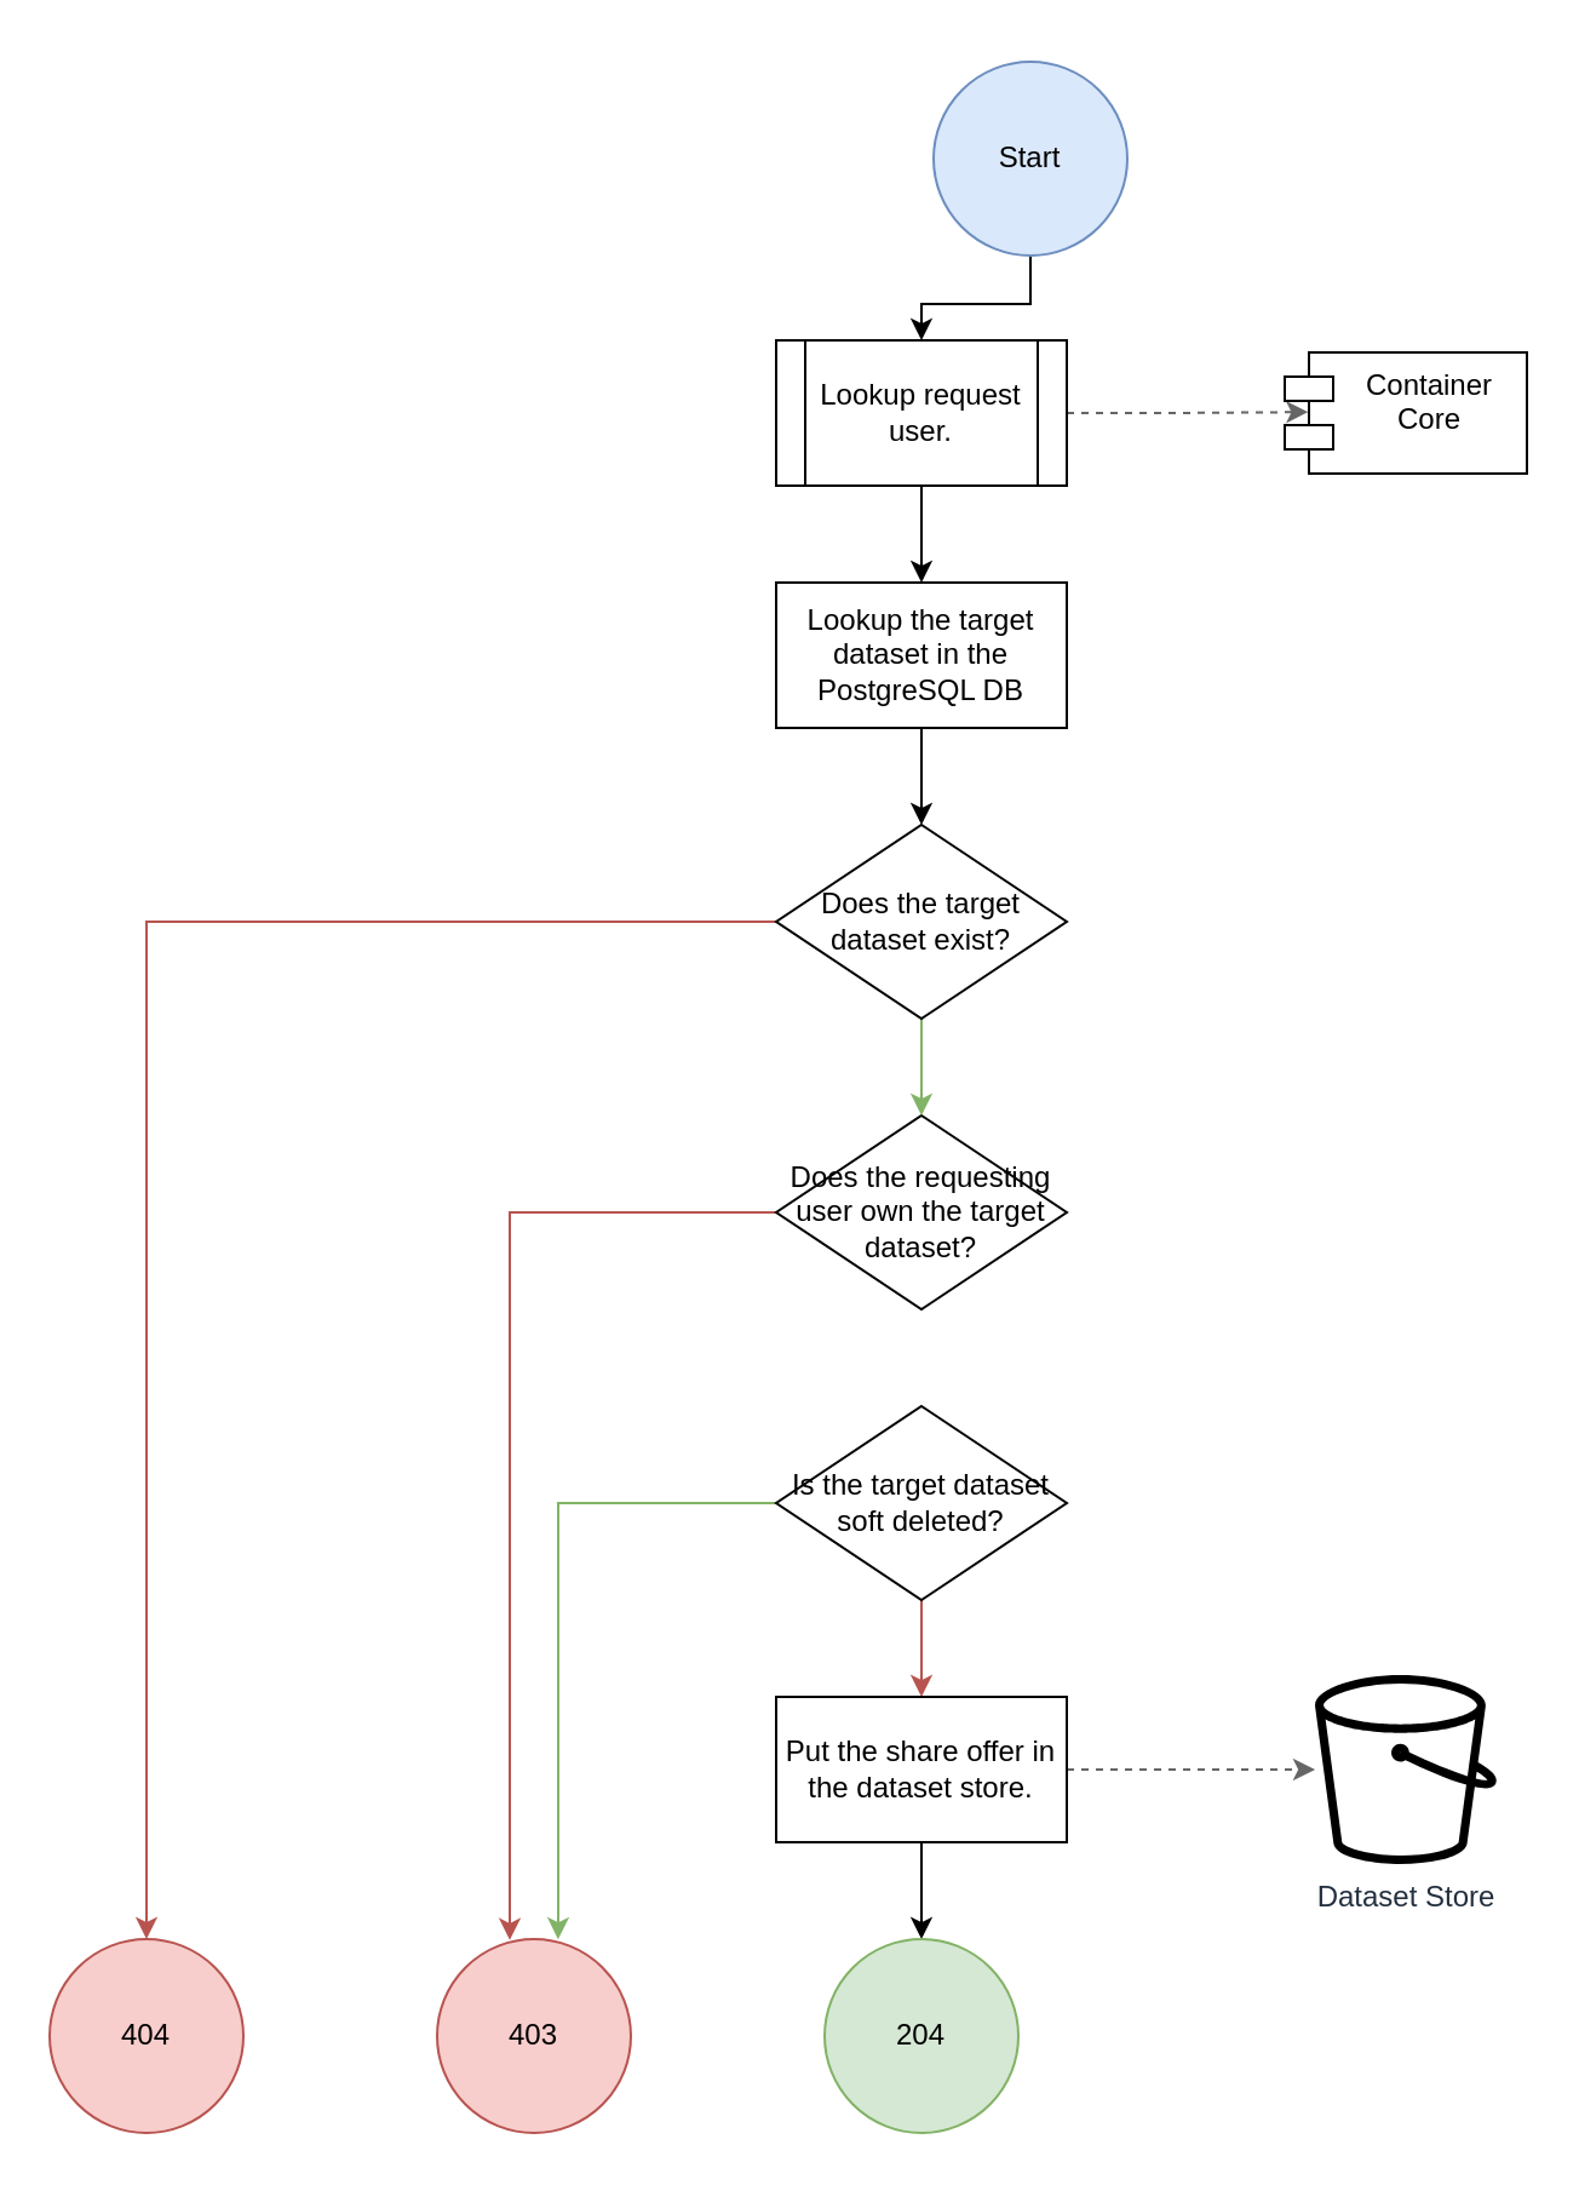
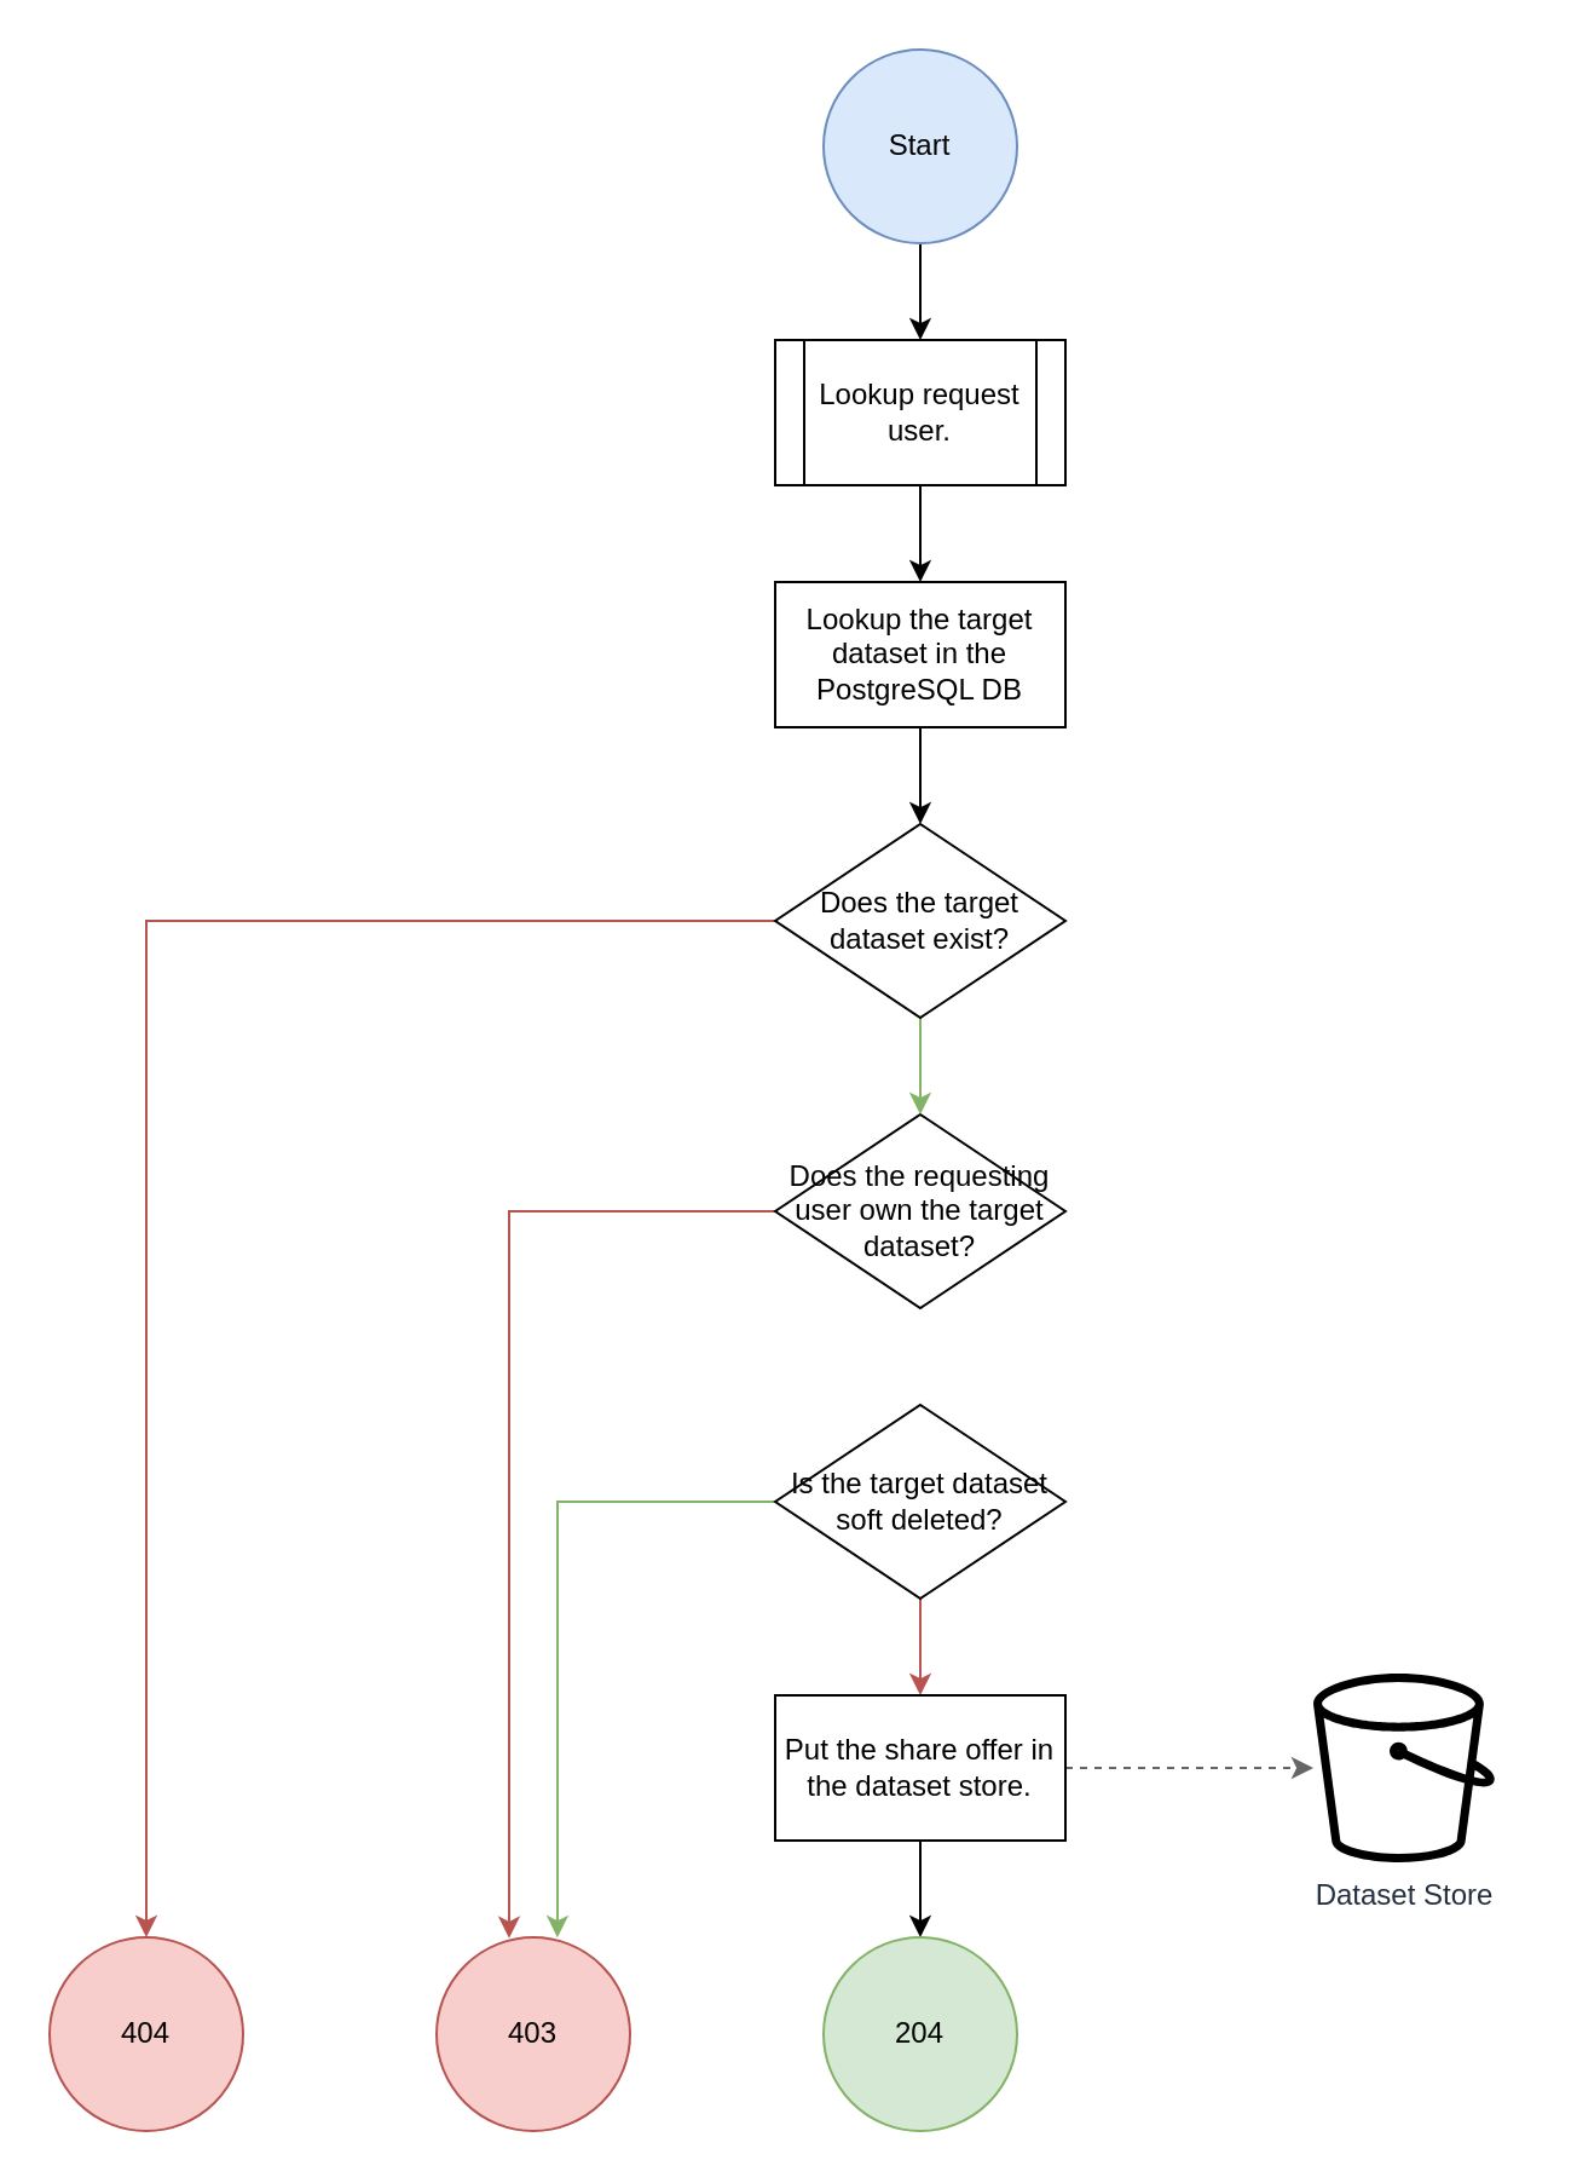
  <mxCell id="0" />
  <mxCell id="1" parent="0" />
  <mxCell id="2" style="edgeStyle=orthogonalEdgeStyle;rounded=0;orthogonalLoop=1;jettySize=auto;html=1;entryX=0.5;entryY=0;entryDx=0;entryDy=0;" edge="1" parent="1" source="3" target="6"><mxGeometry relative="1" as="geometry" /></mxCell>
- <mxCell id="3" value="Start" style="ellipse;whiteSpace=wrap;html=1;aspect=fixed;fillColor=#dae8fc;strokeColor=#6c8ebf;" vertex="1" parent="1"><mxGeometry x="385" y="25" width="80" height="80" as="geometry" /></mxCell>
- <mxCell id="4" style="edgeStyle=orthogonalEdgeStyle;rounded=0;orthogonalLoop=1;jettySize=auto;html=1;exitX=1;exitY=0.5;exitDx=0;exitDy=0;entryX=0.097;entryY=0.492;entryDx=0;entryDy=0;entryPerimeter=0;fillColor=#f5f5f5;strokeColor=#666666;dashed=1;" edge="1" parent="1" source="6" target="7"><mxGeometry relative="1" as="geometry" /></mxCell>
+ <mxCell id="3" value="Start" style="ellipse;whiteSpace=wrap;html=1;aspect=fixed;fillColor=#dae8fc;strokeColor=#6c8ebf;" vertex="1" parent="1"><mxGeometry x="340" width="80" height="80" as="geometry" y="20" /></mxCell>
  <mxCell id="5" style="edgeStyle=orthogonalEdgeStyle;rounded=0;orthogonalLoop=1;jettySize=auto;html=1;exitX=0.5;exitY=1;exitDx=0;exitDy=0;entryX=0.5;entryY=0;entryDx=0;entryDy=0;" edge="1" parent="1" source="6" target="9"><mxGeometry relative="1" as="geometry" /></mxCell>
  <mxCell id="6" value="Lookup request user." style="shape=process;whiteSpace=wrap;html=1;backgroundOutline=1;" vertex="1" parent="1"><mxGeometry x="320" y="140" width="120" height="60" as="geometry" /></mxCell>
- <mxCell id="7" value="Container&#10;Core" style="shape=module;align=left;spacingLeft=20;align=center;verticalAlign=top;" vertex="1" parent="1"><mxGeometry x="530" y="145" width="100" height="50" as="geometry" /></mxCell>
  <mxCell id="8" style="edgeStyle=orthogonalEdgeStyle;rounded=0;orthogonalLoop=1;jettySize=auto;html=1;exitX=0.5;exitY=1;exitDx=0;exitDy=0;entryX=0.5;entryY=0;entryDx=0;entryDy=0;" edge="1" parent="1" source="9" target="23"><mxGeometry relative="1" as="geometry" /></mxCell>
  <mxCell id="9" value="Lookup the target dataset in the PostgreSQL DB" style="rounded=0;whiteSpace=wrap;html=1;" vertex="1" parent="1"><mxGeometry x="320" y="240" width="120" height="60" as="geometry" /></mxCell>
  <mxCell id="10" style="edgeStyle=orthogonalEdgeStyle;rounded=0;orthogonalLoop=1;jettySize=auto;html=1;exitX=0;exitY=0.5;exitDx=0;exitDy=0;entryX=0.375;entryY=0.005;entryDx=0;entryDy=0;fillColor=#f8cecc;strokeColor=#b85450;entryPerimeter=0;" edge="1" parent="1" source="11" target="12"><mxGeometry relative="1" as="geometry" /></mxCell>
  <mxCell id="11" value="Does the requesting user own the target dataset?" style="rhombus;whiteSpace=wrap;html=1;" vertex="1" parent="1"><mxGeometry x="320" y="460" width="120" height="80" as="geometry" /></mxCell>
  <mxCell id="12" value="403" style="ellipse;whiteSpace=wrap;html=1;aspect=fixed;fillColor=#f8cecc;strokeColor=#b85450;" vertex="1" parent="1"><mxGeometry x="180" y="800" width="80" height="80" as="geometry" /></mxCell>
  <mxCell id="13" style="edgeStyle=orthogonalEdgeStyle;rounded=0;orthogonalLoop=1;jettySize=auto;html=1;exitX=0;exitY=0.5;exitDx=0;exitDy=0;fillColor=#d5e8d4;strokeColor=#82b366;entryX=0.624;entryY=0.001;entryDx=0;entryDy=0;entryPerimeter=0;" edge="1" parent="1" source="15" target="12"><mxGeometry relative="1" as="geometry"><mxPoint x="229" y="800" as="targetPoint" /><Array as="points"><mxPoint x="230" y="620" /><mxPoint x="230" y="790" /></Array></mxGeometry></mxCell>
  <mxCell id="14" style="edgeStyle=orthogonalEdgeStyle;rounded=0;orthogonalLoop=1;jettySize=auto;html=1;exitX=0.5;exitY=1;exitDx=0;exitDy=0;entryX=0.5;entryY=0;entryDx=0;entryDy=0;fillColor=#f8cecc;strokeColor=#b85450;" edge="1" parent="1" source="15" target="18"><mxGeometry relative="1" as="geometry" /></mxCell>
  <mxCell id="15" value="Is the target dataset soft deleted?" style="rhombus;whiteSpace=wrap;html=1;" vertex="1" parent="1"><mxGeometry x="320" y="580" width="120" height="80" as="geometry" /></mxCell>
  <mxCell id="16" style="edgeStyle=orthogonalEdgeStyle;rounded=0;orthogonalLoop=1;jettySize=auto;html=1;exitX=1;exitY=0.5;exitDx=0;exitDy=0;fillColor=#f5f5f5;strokeColor=#666666;dashed=1;" edge="1" parent="1" source="18" target="19"><mxGeometry relative="1" as="geometry" /></mxCell>
  <mxCell id="17" style="edgeStyle=orthogonalEdgeStyle;rounded=0;orthogonalLoop=1;jettySize=auto;html=1;exitX=0.5;exitY=1;exitDx=0;exitDy=0;entryX=0.5;entryY=0;entryDx=0;entryDy=0;" edge="1" parent="1" source="18" target="20"><mxGeometry relative="1" as="geometry" /></mxCell>
  <mxCell id="18" value="Put the share offer in the dataset store." style="rounded=0;whiteSpace=wrap;html=1;" vertex="1" parent="1"><mxGeometry x="320" y="700" width="120" height="60" as="geometry" /></mxCell>
  <mxCell id="19" value="Dataset Store" style="sketch=0;outlineConnect=0;fontColor=#232F3E;gradientColor=none;fillColor=#000000;strokeColor=none;dashed=0;verticalLabelPosition=bottom;verticalAlign=top;align=center;html=1;fontSize=12;fontStyle=0;aspect=fixed;pointerEvents=1;shape=mxgraph.aws4.bucket;" vertex="1" parent="1"><mxGeometry x="542.5" y="691" width="75" height="78" as="geometry" /></mxCell>
  <mxCell id="20" value="204" style="ellipse;whiteSpace=wrap;html=1;aspect=fixed;fillColor=#d5e8d4;strokeColor=#82b366;" vertex="1" parent="1"><mxGeometry x="340" y="800" width="80" height="80" as="geometry" /></mxCell>
  <mxCell id="21" style="edgeStyle=orthogonalEdgeStyle;rounded=0;orthogonalLoop=1;jettySize=auto;html=1;exitX=0.5;exitY=1;exitDx=0;exitDy=0;entryX=0.5;entryY=0;entryDx=0;entryDy=0;fillColor=#d5e8d4;strokeColor=#82b366;" edge="1" parent="1" source="23" target="11"><mxGeometry relative="1" as="geometry" /></mxCell>
  <mxCell id="22" style="edgeStyle=orthogonalEdgeStyle;rounded=0;orthogonalLoop=1;jettySize=auto;html=1;exitX=0;exitY=0.5;exitDx=0;exitDy=0;entryX=0.5;entryY=0;entryDx=0;entryDy=0;fillColor=#f8cecc;strokeColor=#b85450;" edge="1" parent="1" source="23" target="24"><mxGeometry relative="1" as="geometry" /></mxCell>
  <mxCell id="23" value="Does the target dataset exist?" style="rhombus;whiteSpace=wrap;html=1;" vertex="1" parent="1"><mxGeometry x="320" y="340" width="120" height="80" as="geometry" /></mxCell>
  <mxCell id="24" value="404" style="ellipse;whiteSpace=wrap;html=1;aspect=fixed;fillColor=#f8cecc;strokeColor=#b85450;" vertex="1" parent="1"><mxGeometry y="800" width="80" height="80" as="geometry" x="20" /></mxCell>
